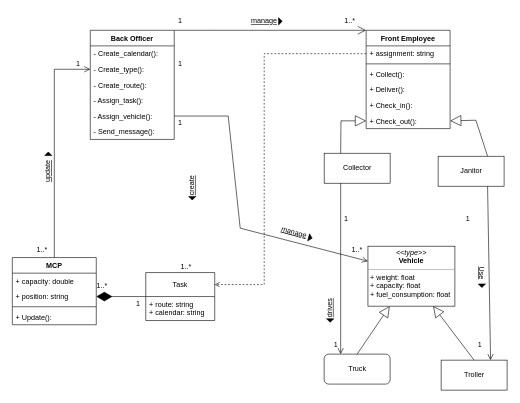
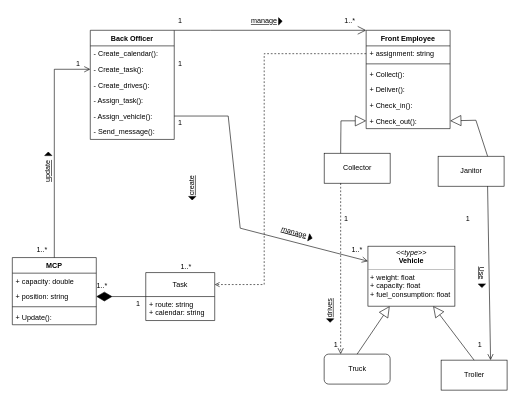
  <mxCell id="0" />
  <mxCell id="1" parent="0" />
  <mxCell id="2" value="Back Officer" style="swimlane;fontStyle=1;childLayout=stackLayout;horizontal=1;startSize=26;fillColor=none;horizontalStack=0;resizeParent=1;resizeParentMax=0;resizeLast=0;collapsible=1;marginBottom=0;" parent="1" vertex="1"><mxGeometry x="150" y="50" width="140" height="182" as="geometry" /></mxCell>
  <mxCell id="3" value="- Create_calendar():" style="text;strokeColor=none;fillColor=none;align=left;verticalAlign=top;spacingLeft=4;spacingRight=4;overflow=hidden;rotatable=0;points=[[0,0.5],[1,0.5]];portConstraint=eastwest;" parent="2" vertex="1"><mxGeometry y="26" width="140" height="26" as="geometry" /></mxCell>
- <mxCell id="4" value="- Create_type():" style="text;strokeColor=none;fillColor=none;align=left;verticalAlign=top;spacingLeft=4;spacingRight=4;overflow=hidden;rotatable=0;points=[[0,0.5],[1,0.5]];portConstraint=eastwest;" parent="2" vertex="1"><mxGeometry y="52" width="140" height="26" as="geometry" /></mxCell>
- <mxCell id="5" value="- Create_route():" style="text;strokeColor=none;fillColor=none;align=left;verticalAlign=top;spacingLeft=4;spacingRight=4;overflow=hidden;rotatable=0;points=[[0,0.5],[1,0.5]];portConstraint=eastwest;" parent="2" vertex="1"><mxGeometry y="78" width="140" height="26" as="geometry" /></mxCell>
+ <mxCell id="4" value="- Create_task():" style="text;strokeColor=none;fillColor=none;align=left;verticalAlign=top;spacingLeft=4;spacingRight=4;overflow=hidden;rotatable=0;points=[[0,0.5],[1,0.5]];portConstraint=eastwest;" parent="2" vertex="1"><mxGeometry y="52" width="140" height="26" as="geometry" /></mxCell>
+ <mxCell id="5" value="- Create_drives():" style="text;strokeColor=none;fillColor=none;align=left;verticalAlign=top;spacingLeft=4;spacingRight=4;overflow=hidden;rotatable=0;points=[[0,0.5],[1,0.5]];portConstraint=eastwest;" parent="2" vertex="1"><mxGeometry y="78" width="140" height="26" as="geometry" /></mxCell>
  <mxCell id="6" value="- Assign_task():" style="text;strokeColor=none;fillColor=none;align=left;verticalAlign=top;spacingLeft=4;spacingRight=4;overflow=hidden;rotatable=0;points=[[0,0.5],[1,0.5]];portConstraint=eastwest;" parent="2" vertex="1"><mxGeometry y="104" width="140" height="26" as="geometry" /></mxCell>
  <mxCell id="7" value="- Assign_vehicle():" style="text;strokeColor=none;fillColor=none;align=left;verticalAlign=top;spacingLeft=4;spacingRight=4;overflow=hidden;rotatable=0;points=[[0,0.5],[1,0.5]];portConstraint=eastwest;" parent="2" vertex="1"><mxGeometry y="130" width="140" height="26" as="geometry" /></mxCell>
  <mxCell id="8" value="- Send_message():" style="text;strokeColor=none;fillColor=none;align=left;verticalAlign=top;spacingLeft=4;spacingRight=4;overflow=hidden;rotatable=0;points=[[0,0.5],[1,0.5]];portConstraint=eastwest;" parent="2" vertex="1"><mxGeometry y="156" width="140" height="26" as="geometry" /></mxCell>
  <mxCell id="9" value="Front Employee" style="swimlane;fontStyle=1;align=center;verticalAlign=top;childLayout=stackLayout;horizontal=1;startSize=26;horizontalStack=0;resizeParent=1;resizeParentMax=0;resizeLast=0;collapsible=1;marginBottom=0;" parent="1" vertex="1"><mxGeometry x="610" y="50" width="140" height="164" as="geometry" /></mxCell>
  <mxCell id="10" value="+ assignment: string" style="text;strokeColor=none;fillColor=none;align=left;verticalAlign=top;spacingLeft=4;spacingRight=4;overflow=hidden;rotatable=0;points=[[0,0.5],[1,0.5]];portConstraint=eastwest;" parent="9" vertex="1"><mxGeometry y="26" width="140" height="26" as="geometry" /></mxCell>
  <mxCell id="11" value="" style="line;strokeWidth=1;fillColor=none;align=left;verticalAlign=middle;spacingTop=-1;spacingLeft=3;spacingRight=3;rotatable=0;labelPosition=right;points=[];portConstraint=eastwest;strokeColor=inherit;" parent="9" vertex="1"><mxGeometry y="52" width="140" height="8" as="geometry" /></mxCell>
  <mxCell id="12" value="+ Collect():" style="text;strokeColor=none;fillColor=none;align=left;verticalAlign=top;spacingLeft=4;spacingRight=4;overflow=hidden;rotatable=0;points=[[0,0.5],[1,0.5]];portConstraint=eastwest;" parent="9" vertex="1"><mxGeometry y="60" width="140" height="26" as="geometry" /></mxCell>
  <mxCell id="13" value="+ Deliver():" style="text;strokeColor=none;fillColor=none;align=left;verticalAlign=top;spacingLeft=4;spacingRight=4;overflow=hidden;rotatable=0;points=[[0,0.5],[1,0.5]];portConstraint=eastwest;" parent="9" vertex="1"><mxGeometry y="86" width="140" height="26" as="geometry" /></mxCell>
  <mxCell id="14" value="+ Check_in():" style="text;strokeColor=none;fillColor=none;align=left;verticalAlign=top;spacingLeft=4;spacingRight=4;overflow=hidden;rotatable=0;points=[[0,0.5],[1,0.5]];portConstraint=eastwest;" parent="9" vertex="1"><mxGeometry y="112" width="140" height="26" as="geometry" /></mxCell>
  <mxCell id="15" value="+ Check_out():" style="text;strokeColor=none;fillColor=none;align=left;verticalAlign=top;spacingLeft=4;spacingRight=4;overflow=hidden;rotatable=0;points=[[0,0.5],[1,0.5]];portConstraint=eastwest;" parent="9" vertex="1"><mxGeometry y="138" width="140" height="26" as="geometry" /></mxCell>
  <mxCell id="16" value="Collector" style="html=1;" parent="1" vertex="1"><mxGeometry x="540" y="255" width="110" height="50" as="geometry" /></mxCell>
  <mxCell id="17" value="Janitor" style="html=1;" parent="1" vertex="1"><mxGeometry x="730" y="260" width="110" height="50" as="geometry" /></mxCell>
  <mxCell id="18" value="Extends" style="endArrow=block;endSize=16;endFill=0;html=1;rounded=0;entryX=0;entryY=0.5;entryDx=0;entryDy=0;exitX=0.25;exitY=0;exitDx=0;exitDy=0;fontColor=#FFFFFF;" parent="1" source="16" target="15" edge="1"><mxGeometry x="-0.14" y="21" width="160" relative="1" as="geometry"><mxPoint x="420" y="210" as="sourcePoint" /><mxPoint x="580" y="210" as="targetPoint" /><mxPoint as="offset" /><Array as="points"><mxPoint x="568" y="201" /></Array></mxGeometry></mxCell>
  <mxCell id="19" value="Extends" style="endArrow=block;endSize=16;endFill=0;html=1;rounded=0;entryX=1;entryY=0.5;entryDx=0;entryDy=0;exitX=0.75;exitY=0;exitDx=0;exitDy=0;fontColor=#FFFFFF;" parent="1" source="17" target="15" edge="1"><mxGeometry x="-0.303" y="28" width="160" relative="1" as="geometry"><mxPoint x="420" y="210" as="sourcePoint" /><mxPoint x="580" y="210" as="targetPoint" /><mxPoint as="offset" /><Array as="points"><mxPoint x="793" y="200" /></Array></mxGeometry></mxCell>
  <mxCell id="20" value="Truck" style="html=1;fontColor=#000000;rounded=1;" parent="1" vertex="1"><mxGeometry x="540" y="590" width="110" height="50" as="geometry" /></mxCell>
  <mxCell id="21" value="Troller" style="html=1;fontColor=#000000;" parent="1" vertex="1"><mxGeometry x="735" y="600" width="110" height="50" as="geometry" /></mxCell>
  <mxCell id="22" value="Extends" style="endArrow=block;endSize=16;endFill=0;html=1;rounded=0;entryX=0.25;entryY=1;entryDx=0;entryDy=0;exitX=0.5;exitY=0;exitDx=0;exitDy=0;fontColor=#FFFFFF;" parent="1" source="20" target="62" edge="1"><mxGeometry x="-0.14" y="21" width="160" relative="1" as="geometry"><mxPoint x="426.76" y="545.5" as="sourcePoint" /><mxPoint x="646.96" y="469.508" as="targetPoint" /><mxPoint as="offset" /></mxGeometry></mxCell>
  <mxCell id="23" value="Extends" style="endArrow=block;endSize=16;endFill=0;html=1;rounded=0;entryX=0.75;entryY=1;entryDx=0;entryDy=0;exitX=0.5;exitY=0;exitDx=0;exitDy=0;fontColor=#FFFFFF;" parent="1" source="21" target="62" edge="1"><mxGeometry x="-0.14" y="21" width="160" relative="1" as="geometry"><mxPoint x="585" y="600" as="sourcePoint" /><mxPoint x="710.94" y="468" as="targetPoint" /><mxPoint as="offset" /></mxGeometry></mxCell>
  <mxCell id="24" value="MCP" style="swimlane;fontStyle=1;align=center;verticalAlign=top;childLayout=stackLayout;horizontal=1;startSize=26;horizontalStack=0;resizeParent=1;resizeParentMax=0;resizeLast=0;collapsible=1;marginBottom=0;fontColor=#000000;" parent="1" vertex="1"><mxGeometry x="20" y="429" width="140" height="112" as="geometry" /></mxCell>
  <mxCell id="25" value="+ capacity: double" style="text;strokeColor=none;fillColor=none;align=left;verticalAlign=top;spacingLeft=4;spacingRight=4;overflow=hidden;rotatable=0;points=[[0,0.5],[1,0.5]];portConstraint=eastwest;fontColor=#000000;" parent="24" vertex="1"><mxGeometry y="26" width="140" height="26" as="geometry" /></mxCell>
  <mxCell id="26" value="+ position: string" style="text;strokeColor=none;fillColor=none;align=left;verticalAlign=top;spacingLeft=4;spacingRight=4;overflow=hidden;rotatable=0;points=[[0,0.5],[1,0.5]];portConstraint=eastwest;fontColor=#000000;" parent="24" vertex="1"><mxGeometry y="52" width="140" height="26" as="geometry" /></mxCell>
  <mxCell id="27" value="" style="line;strokeWidth=1;fillColor=none;align=left;verticalAlign=middle;spacingTop=-1;spacingLeft=3;spacingRight=3;rotatable=0;labelPosition=right;points=[];portConstraint=eastwest;strokeColor=inherit;fontColor=#000000;" parent="24" vertex="1"><mxGeometry y="78" width="140" height="8" as="geometry" /></mxCell>
  <mxCell id="28" value="+ Update():" style="text;strokeColor=none;fillColor=none;align=left;verticalAlign=top;spacingLeft=4;spacingRight=4;overflow=hidden;rotatable=0;points=[[0,0.5],[1,0.5]];portConstraint=eastwest;fontColor=#000000;" parent="24" vertex="1"><mxGeometry y="86" width="140" height="26" as="geometry" /></mxCell>
  <mxCell id="29" value="Task" style="swimlane;fontStyle=0;childLayout=stackLayout;horizontal=1;startSize=40;fillColor=none;horizontalStack=0;resizeParent=1;resizeParentMax=0;resizeLast=0;collapsible=1;marginBottom=0;fontColor=#000000;" parent="1" vertex="1"><mxGeometry x="242.5" y="454" width="115" height="80" as="geometry"><mxRectangle x="160" y="510" width="70" height="40" as="alternateBounds" /></mxGeometry></mxCell>
  <mxCell id="30" value="+ route: string&#10;+ calendar: string" style="text;strokeColor=none;fillColor=none;align=left;verticalAlign=top;spacingLeft=4;spacingRight=4;overflow=hidden;rotatable=0;points=[[0,0.5],[1,0.5]];portConstraint=eastwest;fontColor=#000000;" parent="29" vertex="1"><mxGeometry y="40" width="115" height="40" as="geometry" /></mxCell>
  <mxCell id="31" value="" style="endArrow=diamondThin;endFill=1;endSize=24;html=1;rounded=0;fontColor=#000000;entryX=1;entryY=0.5;entryDx=0;entryDy=0;exitX=0;exitY=0.5;exitDx=0;exitDy=0;" parent="1" source="29" target="26" edge="1"><mxGeometry width="160" relative="1" as="geometry"><mxPoint x="420" y="410" as="sourcePoint" /><mxPoint x="580" y="410" as="targetPoint" /></mxGeometry></mxCell>
  <mxCell id="32" value="" style="triangle;aspect=fixed;fillColor=strokeColor;rotation=90;" parent="1" vertex="1"><mxGeometry x="547" y="528" width="6" height="12" as="geometry" /></mxCell>
  <mxCell id="33" value="drives" style="text;html=1;strokeColor=none;fillColor=none;align=center;verticalAlign=middle;whiteSpace=wrap;rounded=0;rotation=-90;fontStyle=4" parent="1" vertex="1"><mxGeometry x="520" y="498" width="60" height="30" as="geometry" /></mxCell>
  <mxCell id="34" value="" style="triangle;aspect=fixed;fillColor=strokeColor;rotation=90;" parent="1" vertex="1"><mxGeometry x="800" y="470" width="6" height="12" as="geometry" /></mxCell>
  <mxCell id="35" value="Use" style="text;html=1;strokeColor=none;fillColor=none;align=center;verticalAlign=middle;whiteSpace=wrap;rounded=0;rotation=90;fontStyle=4" parent="1" vertex="1"><mxGeometry x="773" y="440" width="60" height="30" as="geometry" /></mxCell>
  <mxCell id="36" value="" style="triangle;aspect=fixed;fillColor=strokeColor;rotation=90;" parent="1" vertex="1"><mxGeometry x="317" y="324" width="6" height="12" as="geometry" /></mxCell>
  <mxCell id="37" value="create" style="text;html=1;strokeColor=none;fillColor=none;align=center;verticalAlign=middle;whiteSpace=wrap;rounded=0;rotation=-90;fontStyle=4" parent="1" vertex="1"><mxGeometry x="290" y="294" width="60" height="30" as="geometry" /></mxCell>
  <mxCell id="38" value="" style="triangle;aspect=fixed;fillColor=strokeColor;rotation=-90;" parent="1" vertex="1"><mxGeometry x="77" y="250" width="6" height="12" as="geometry" /></mxCell>
  <mxCell id="39" value="update" style="text;html=1;strokeColor=none;fillColor=none;align=center;verticalAlign=middle;whiteSpace=wrap;rounded=0;rotation=-90;fontStyle=4" parent="1" vertex="1"><mxGeometry x="50" y="270" width="60" height="30" as="geometry" /></mxCell>
  <mxCell id="40" value="" style="triangle;aspect=fixed;fillColor=strokeColor;rotation=15;" parent="1" vertex="1"><mxGeometry x="514" y="390" width="6" height="12" as="geometry" /></mxCell>
  <mxCell id="41" value="manage" style="text;html=1;strokeColor=none;fillColor=none;align=center;verticalAlign=middle;whiteSpace=wrap;rounded=0;rotation=15;fontStyle=4" parent="1" vertex="1"><mxGeometry x="460" y="372" width="60" height="30" as="geometry" /></mxCell>
  <mxCell id="42" value="" style="triangle;aspect=fixed;fillColor=strokeColor;" parent="1" vertex="1"><mxGeometry x="464" y="29" width="6" height="12" as="geometry" /></mxCell>
  <mxCell id="43" value="manage" style="text;html=1;strokeColor=none;fillColor=none;align=center;verticalAlign=middle;whiteSpace=wrap;rounded=0;fontStyle=4" parent="1" vertex="1"><mxGeometry x="410" y="20" width="60" height="30" as="geometry" /></mxCell>
  <mxCell id="44" value="" style="endArrow=open;endFill=1;endSize=12;html=1;rounded=0;exitX=1;exitY=0;exitDx=0;exitDy=0;entryX=0;entryY=0;entryDx=0;entryDy=0;" parent="1" source="2" target="9" edge="1"><mxGeometry width="160" relative="1" as="geometry"><mxPoint x="360" y="330" as="sourcePoint" /><mxPoint x="600" y="50" as="targetPoint" /><Array as="points"><mxPoint x="350" y="50" /></Array></mxGeometry></mxCell>
  <mxCell id="45" value="" style="endArrow=open;startArrow=none;endFill=0;startFill=0;endSize=8;html=1;verticalAlign=bottom;labelBackgroundColor=none;strokeWidth=1;rounded=0;entryX=0;entryY=0.5;entryDx=0;entryDy=0;exitX=0.5;exitY=0;exitDx=0;exitDy=0;" parent="1" source="24" target="4" edge="1"><mxGeometry width="160" relative="1" as="geometry"><mxPoint x="360" y="330" as="sourcePoint" /><mxPoint x="520" y="330" as="targetPoint" /><Array as="points"><mxPoint x="90" y="115" /></Array></mxGeometry></mxCell>
  <mxCell id="46" value="" style="endArrow=open;startArrow=none;endFill=0;startFill=0;endSize=8;html=1;verticalAlign=bottom;labelBackgroundColor=none;strokeWidth=1;rounded=0;exitX=0.75;exitY=1;exitDx=0;exitDy=0;entryX=0.75;entryY=0;entryDx=0;entryDy=0;" parent="1" source="17" target="21" edge="1"><mxGeometry width="160" relative="1" as="geometry"><mxPoint x="380" y="300" as="sourcePoint" /><mxPoint x="520" y="330" as="targetPoint" /></mxGeometry></mxCell>
- <mxCell id="47" value="" style="endArrow=open;startArrow=none;endFill=0;startFill=0;endSize=8;html=1;verticalAlign=bottom;labelBackgroundColor=none;strokeWidth=1;rounded=0;exitX=0.25;exitY=1;exitDx=0;exitDy=0;entryX=0.25;entryY=0;entryDx=0;entryDy=0;" parent="1" source="16" target="20" edge="1"><mxGeometry width="160" relative="1" as="geometry"><mxPoint x="360" y="330" as="sourcePoint" /><mxPoint x="520" y="330" as="targetPoint" /></mxGeometry></mxCell>
+ <mxCell id="47" value="" style="endArrow=open;startArrow=none;endFill=0;startFill=0;endSize=8;html=1;verticalAlign=bottom;labelBackgroundColor=none;strokeWidth=1;rounded=0;exitX=0.25;exitY=1;exitDx=0;exitDy=0;entryX=0.25;entryY=0;entryDx=0;entryDy=0;dashed=1;" parent="1" source="16" target="20" edge="1"><mxGeometry width="160" relative="1" as="geometry"><mxPoint x="360" y="330" as="sourcePoint" /><mxPoint x="520" y="330" as="targetPoint" /></mxGeometry></mxCell>
  <mxCell id="48" value="" style="endArrow=open;startArrow=none;endFill=0;startFill=0;endSize=8;html=1;verticalAlign=bottom;labelBackgroundColor=none;strokeWidth=1;rounded=0;exitX=1;exitY=0.5;exitDx=0;exitDy=0;entryX=0;entryY=0.25;entryDx=0;entryDy=0;" parent="1" source="7" target="62" edge="1"><mxGeometry width="160" relative="1" as="geometry"><mxPoint x="360" y="330" as="sourcePoint" /><mxPoint x="610" y="403" as="targetPoint" /><Array as="points"><mxPoint x="380" y="193" /><mxPoint x="400" y="380" /></Array></mxGeometry></mxCell>
  <mxCell id="49" value="1" style="text;html=1;strokeColor=none;fillColor=none;align=center;verticalAlign=middle;whiteSpace=wrap;rounded=0;" parent="1" vertex="1"><mxGeometry x="547" y="350" width="60" height="30" as="geometry" /></mxCell>
  <mxCell id="50" value="1" style="text;html=1;strokeColor=none;fillColor=none;align=center;verticalAlign=middle;whiteSpace=wrap;rounded=0;" parent="1" vertex="1"><mxGeometry x="530" y="560" width="60" height="30" as="geometry" /></mxCell>
  <mxCell id="51" value="1" style="text;html=1;strokeColor=none;fillColor=none;align=center;verticalAlign=middle;whiteSpace=wrap;rounded=0;" parent="1" vertex="1"><mxGeometry x="750" y="350" width="60" height="30" as="geometry" /></mxCell>
  <mxCell id="52" value="1" style="text;html=1;strokeColor=none;fillColor=none;align=center;verticalAlign=middle;whiteSpace=wrap;rounded=0;" parent="1" vertex="1"><mxGeometry x="770" y="560" width="60" height="30" as="geometry" /></mxCell>
  <mxCell id="53" value="1" style="text;html=1;strokeColor=none;fillColor=none;align=center;verticalAlign=middle;whiteSpace=wrap;rounded=0;" parent="1" vertex="1"><mxGeometry x="270" y="20" width="60" height="30" as="geometry" /></mxCell>
  <mxCell id="54" value="1..*" style="text;html=1;strokeColor=none;fillColor=none;align=center;verticalAlign=middle;whiteSpace=wrap;rounded=0;" parent="1" vertex="1"><mxGeometry x="565" y="402" width="60" height="30" as="geometry" /></mxCell>
  <mxCell id="55" value="1..*" style="text;html=1;strokeColor=none;fillColor=none;align=center;verticalAlign=middle;whiteSpace=wrap;rounded=0;" parent="1" vertex="1"><mxGeometry x="553" y="20" width="60" height="30" as="geometry" /></mxCell>
  <mxCell id="56" value="1" style="text;html=1;strokeColor=none;fillColor=none;align=center;verticalAlign=middle;whiteSpace=wrap;rounded=0;" parent="1" vertex="1"><mxGeometry x="270" y="91" width="60" height="30" as="geometry" /></mxCell>
  <mxCell id="57" value="1" style="text;html=1;strokeColor=none;fillColor=none;align=center;verticalAlign=middle;whiteSpace=wrap;rounded=0;" parent="1" vertex="1"><mxGeometry x="100" y="91" width="60" height="30" as="geometry" /></mxCell>
  <mxCell id="58" value="1..*" style="text;html=1;strokeColor=none;fillColor=none;align=center;verticalAlign=middle;whiteSpace=wrap;rounded=0;" parent="1" vertex="1"><mxGeometry x="40" y="402" width="60" height="30" as="geometry" /></mxCell>
  <mxCell id="59" value="1..*" style="text;html=1;strokeColor=none;fillColor=none;align=center;verticalAlign=middle;whiteSpace=wrap;rounded=0;" parent="1" vertex="1"><mxGeometry x="280" y="429" width="60" height="30" as="geometry" /></mxCell>
  <mxCell id="60" value="1" style="text;html=1;strokeColor=none;fillColor=none;align=center;verticalAlign=middle;whiteSpace=wrap;rounded=0;" parent="1" vertex="1"><mxGeometry x="270" y="190" width="60" height="30" as="geometry" /></mxCell>
  <mxCell id="61" value="" style="html=1;verticalAlign=bottom;labelBackgroundColor=none;endArrow=open;endFill=0;dashed=1;rounded=0;exitX=0;exitY=0.5;exitDx=0;exitDy=0;entryX=1;entryY=0.25;entryDx=0;entryDy=0;" parent="1" source="10" target="29" edge="1"><mxGeometry width="160" relative="1" as="geometry"><mxPoint x="360" y="330" as="sourcePoint" /><mxPoint x="520" y="330" as="targetPoint" /><Array as="points"><mxPoint x="440" y="89" /><mxPoint x="440" y="474" /></Array></mxGeometry></mxCell>
  <mxCell id="62" value="&lt;p style=&quot;margin:0px;margin-top:4px;text-align:center;&quot;&gt;&lt;i&gt;&amp;lt;&amp;lt;type&amp;gt;&amp;gt;&lt;/i&gt;&lt;br&gt;&lt;b&gt;Vehicle&lt;/b&gt;&lt;/p&gt;&lt;hr size=&quot;1&quot;&gt;&lt;p style=&quot;margin:0px;margin-left:4px;&quot;&gt;+ weight: float&lt;/p&gt;&lt;p style=&quot;margin:0px;margin-left:4px;&quot;&gt;+ capacity: float&lt;/p&gt;&lt;p style=&quot;margin:0px;margin-left:4px;&quot;&gt;+ fuel_consumption: float&lt;/p&gt;" style="verticalAlign=top;align=left;overflow=fill;fontSize=12;fontFamily=Helvetica;html=1;" parent="1" vertex="1"><mxGeometry x="613" y="410" width="145" height="100" as="geometry" /></mxCell>
  <mxCell id="63" value="1..*" style="text;html=1;strokeColor=none;fillColor=none;align=center;verticalAlign=middle;whiteSpace=wrap;rounded=0;" vertex="1" parent="1"><mxGeometry x="140" y="461" width="60" height="30" as="geometry" /></mxCell>
  <mxCell id="64" value="1" style="text;html=1;strokeColor=none;fillColor=none;align=center;verticalAlign=middle;whiteSpace=wrap;rounded=0;" vertex="1" parent="1"><mxGeometry x="200" y="491" width="60" height="30" as="geometry" /></mxCell>
